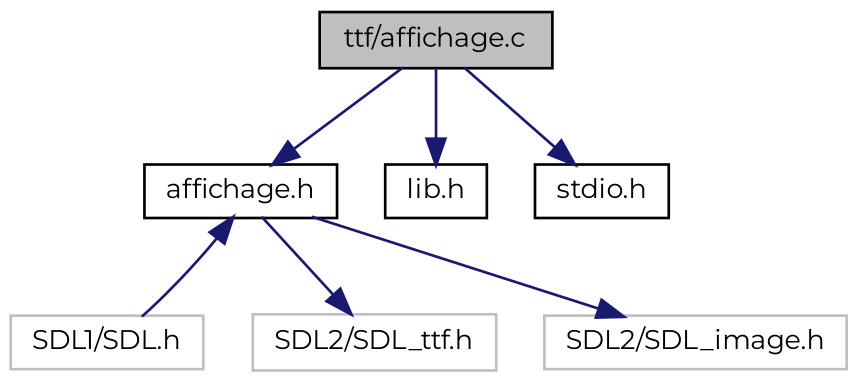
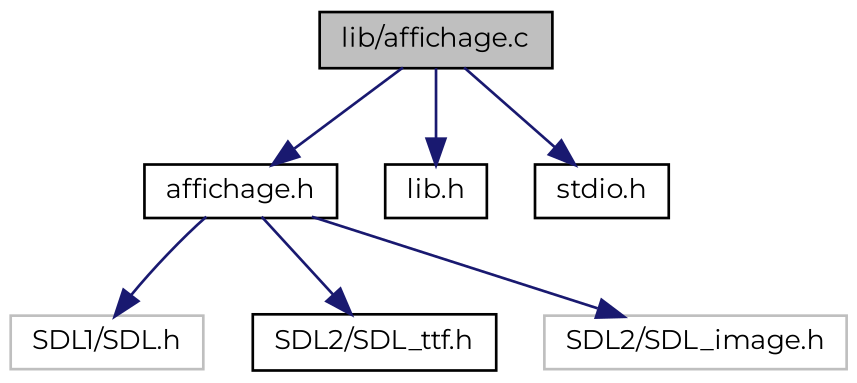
  digraph {
    fontname=Montserrat
    node [color=black fillcolor=white fontname=Montserrat fontsize=10 shape=record style=filled]
    edge [color=midnightblue fontname=Montserrat fontsize=10 labelfontname=Helvetica labelfontsize=10 style=solid]
-   n1 [fillcolor=grey75 fontcolor=black height=0.2 label="ttf/affichage.c" width=0.4]
+   n1 [fillcolor=grey75 fontcolor=black height=0.2 label="lib/affichage.c" width=0.4]
    n2 [height=0.2 label="affichage.h" width=0.4]
    n3 [height=0.2 label="lib.h" width=0.4]
    n4 [height=0.2 label="stdio.h" width=0.4]
    n5 [color=grey75 height=0.2 label="SDL1/SDL.h" width=0.4]
-   n6 [color=grey75 height=0.2 label="SDL2/SDL_ttf.h" width=0.4]
+   n6 [height=0.2 label="SDL2/SDL_ttf.h" width=0.4]
    n7 [color=grey75 height=0.2 label="SDL2/SDL_image.h" width=0.4]
    n1 -> n2
    n1 -> n3
    n1 -> n4
-   n5 -> n2
+   n2 -> n5
    n2 -> n6
    n2 -> n7
  }
